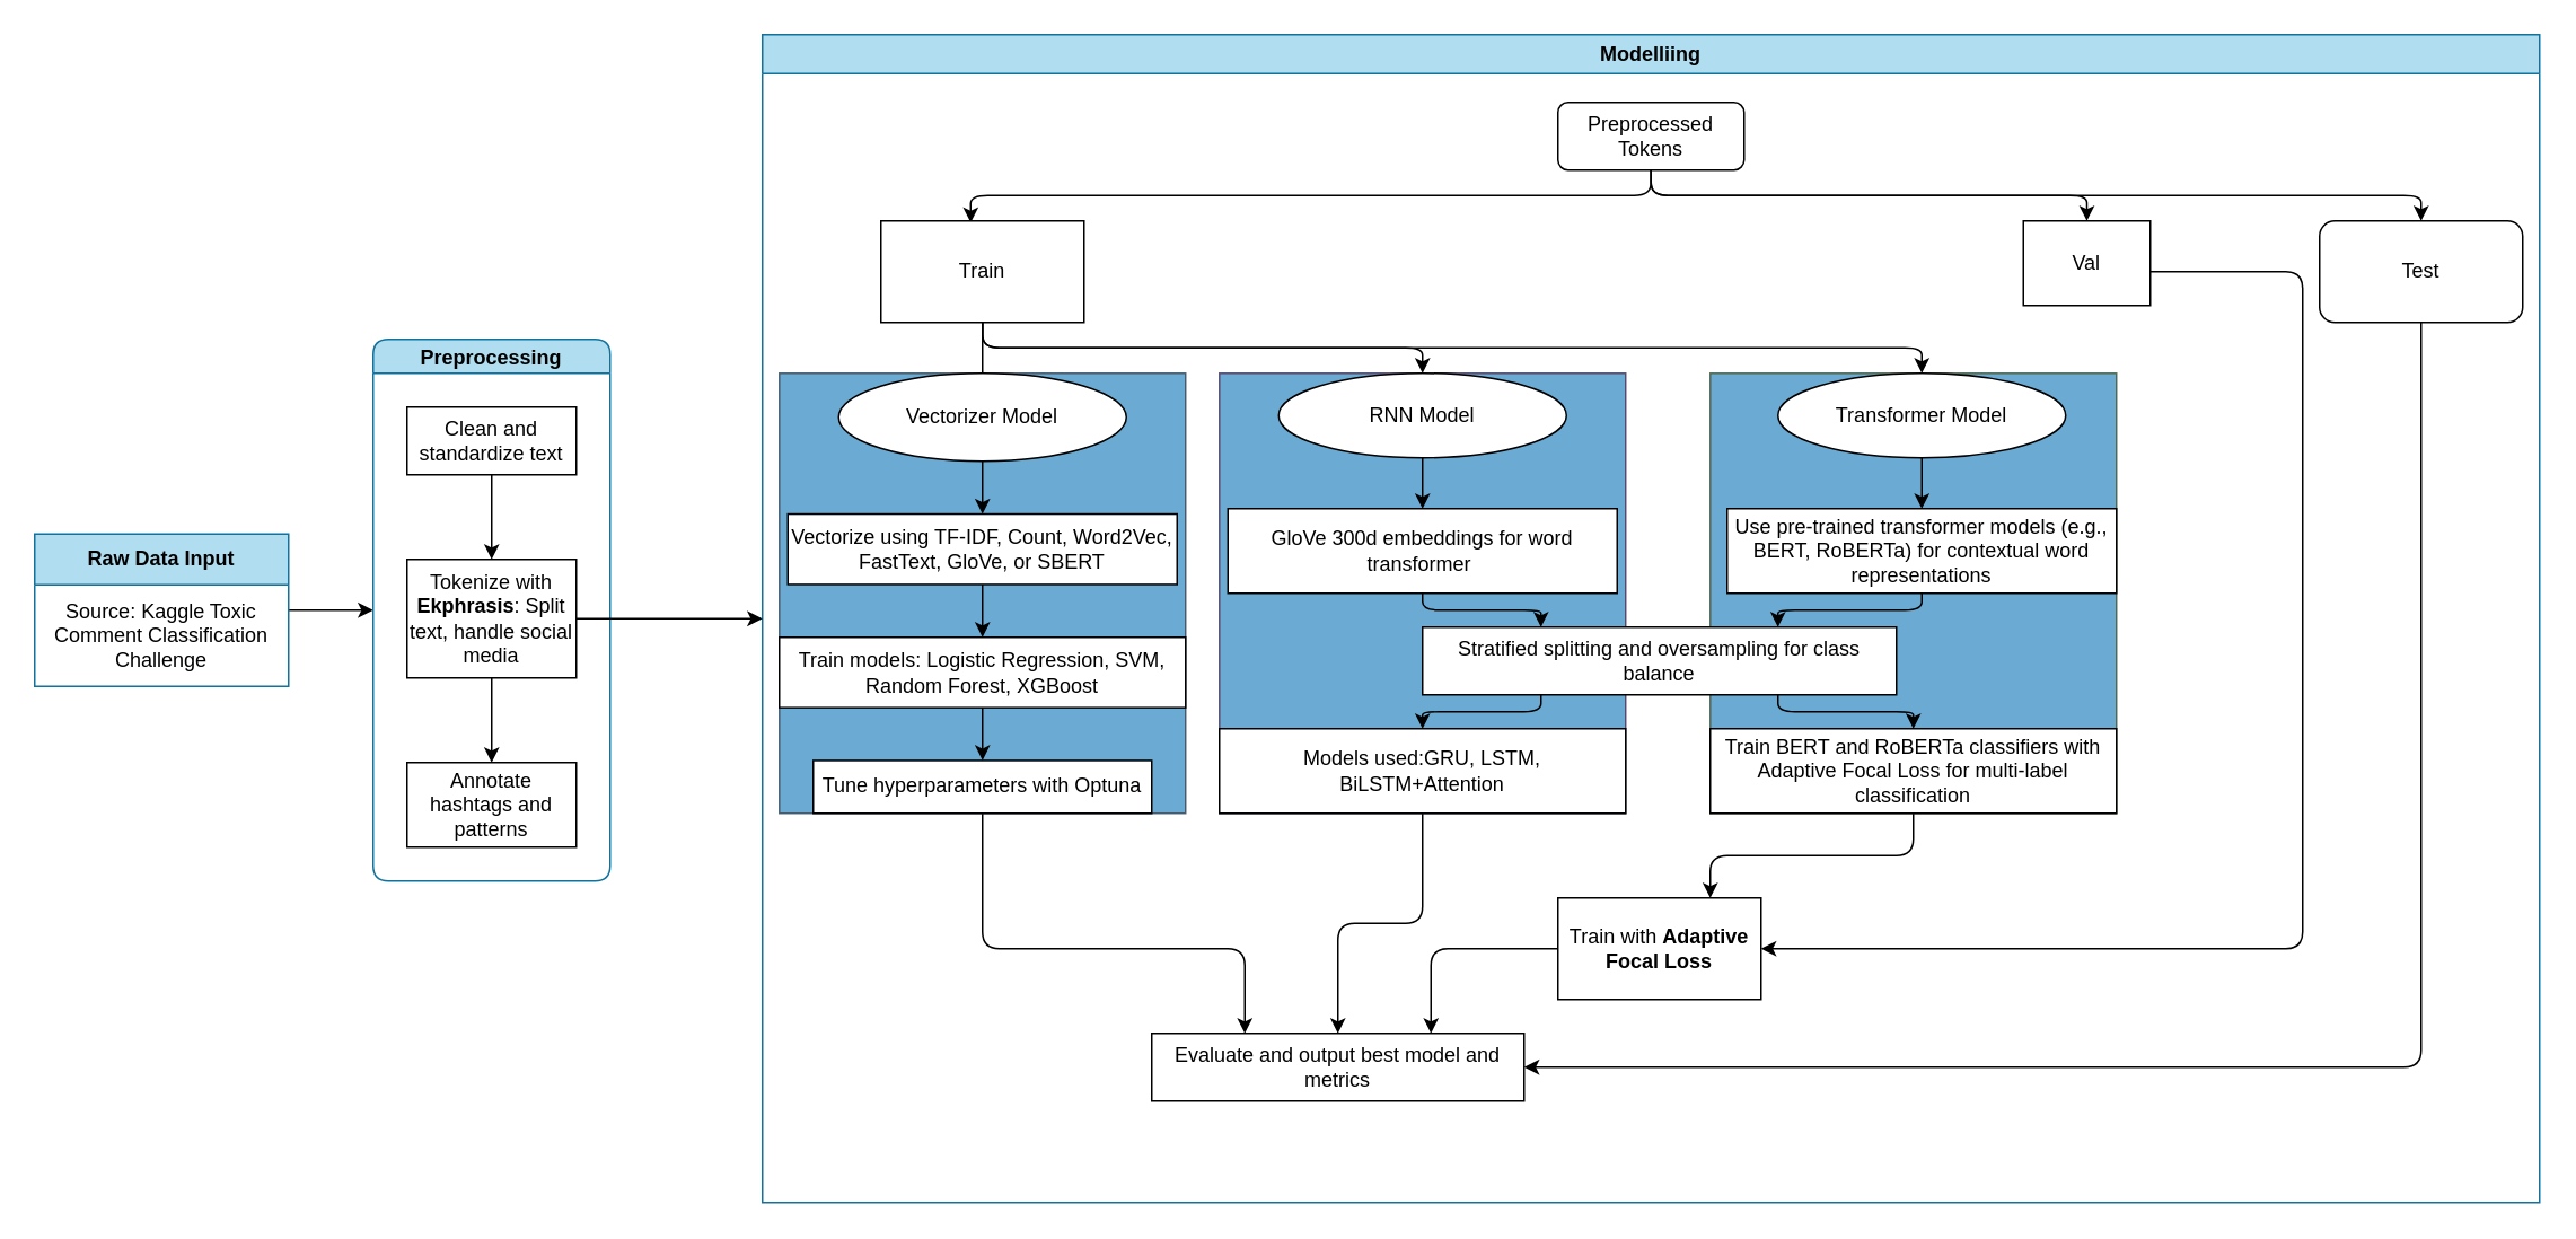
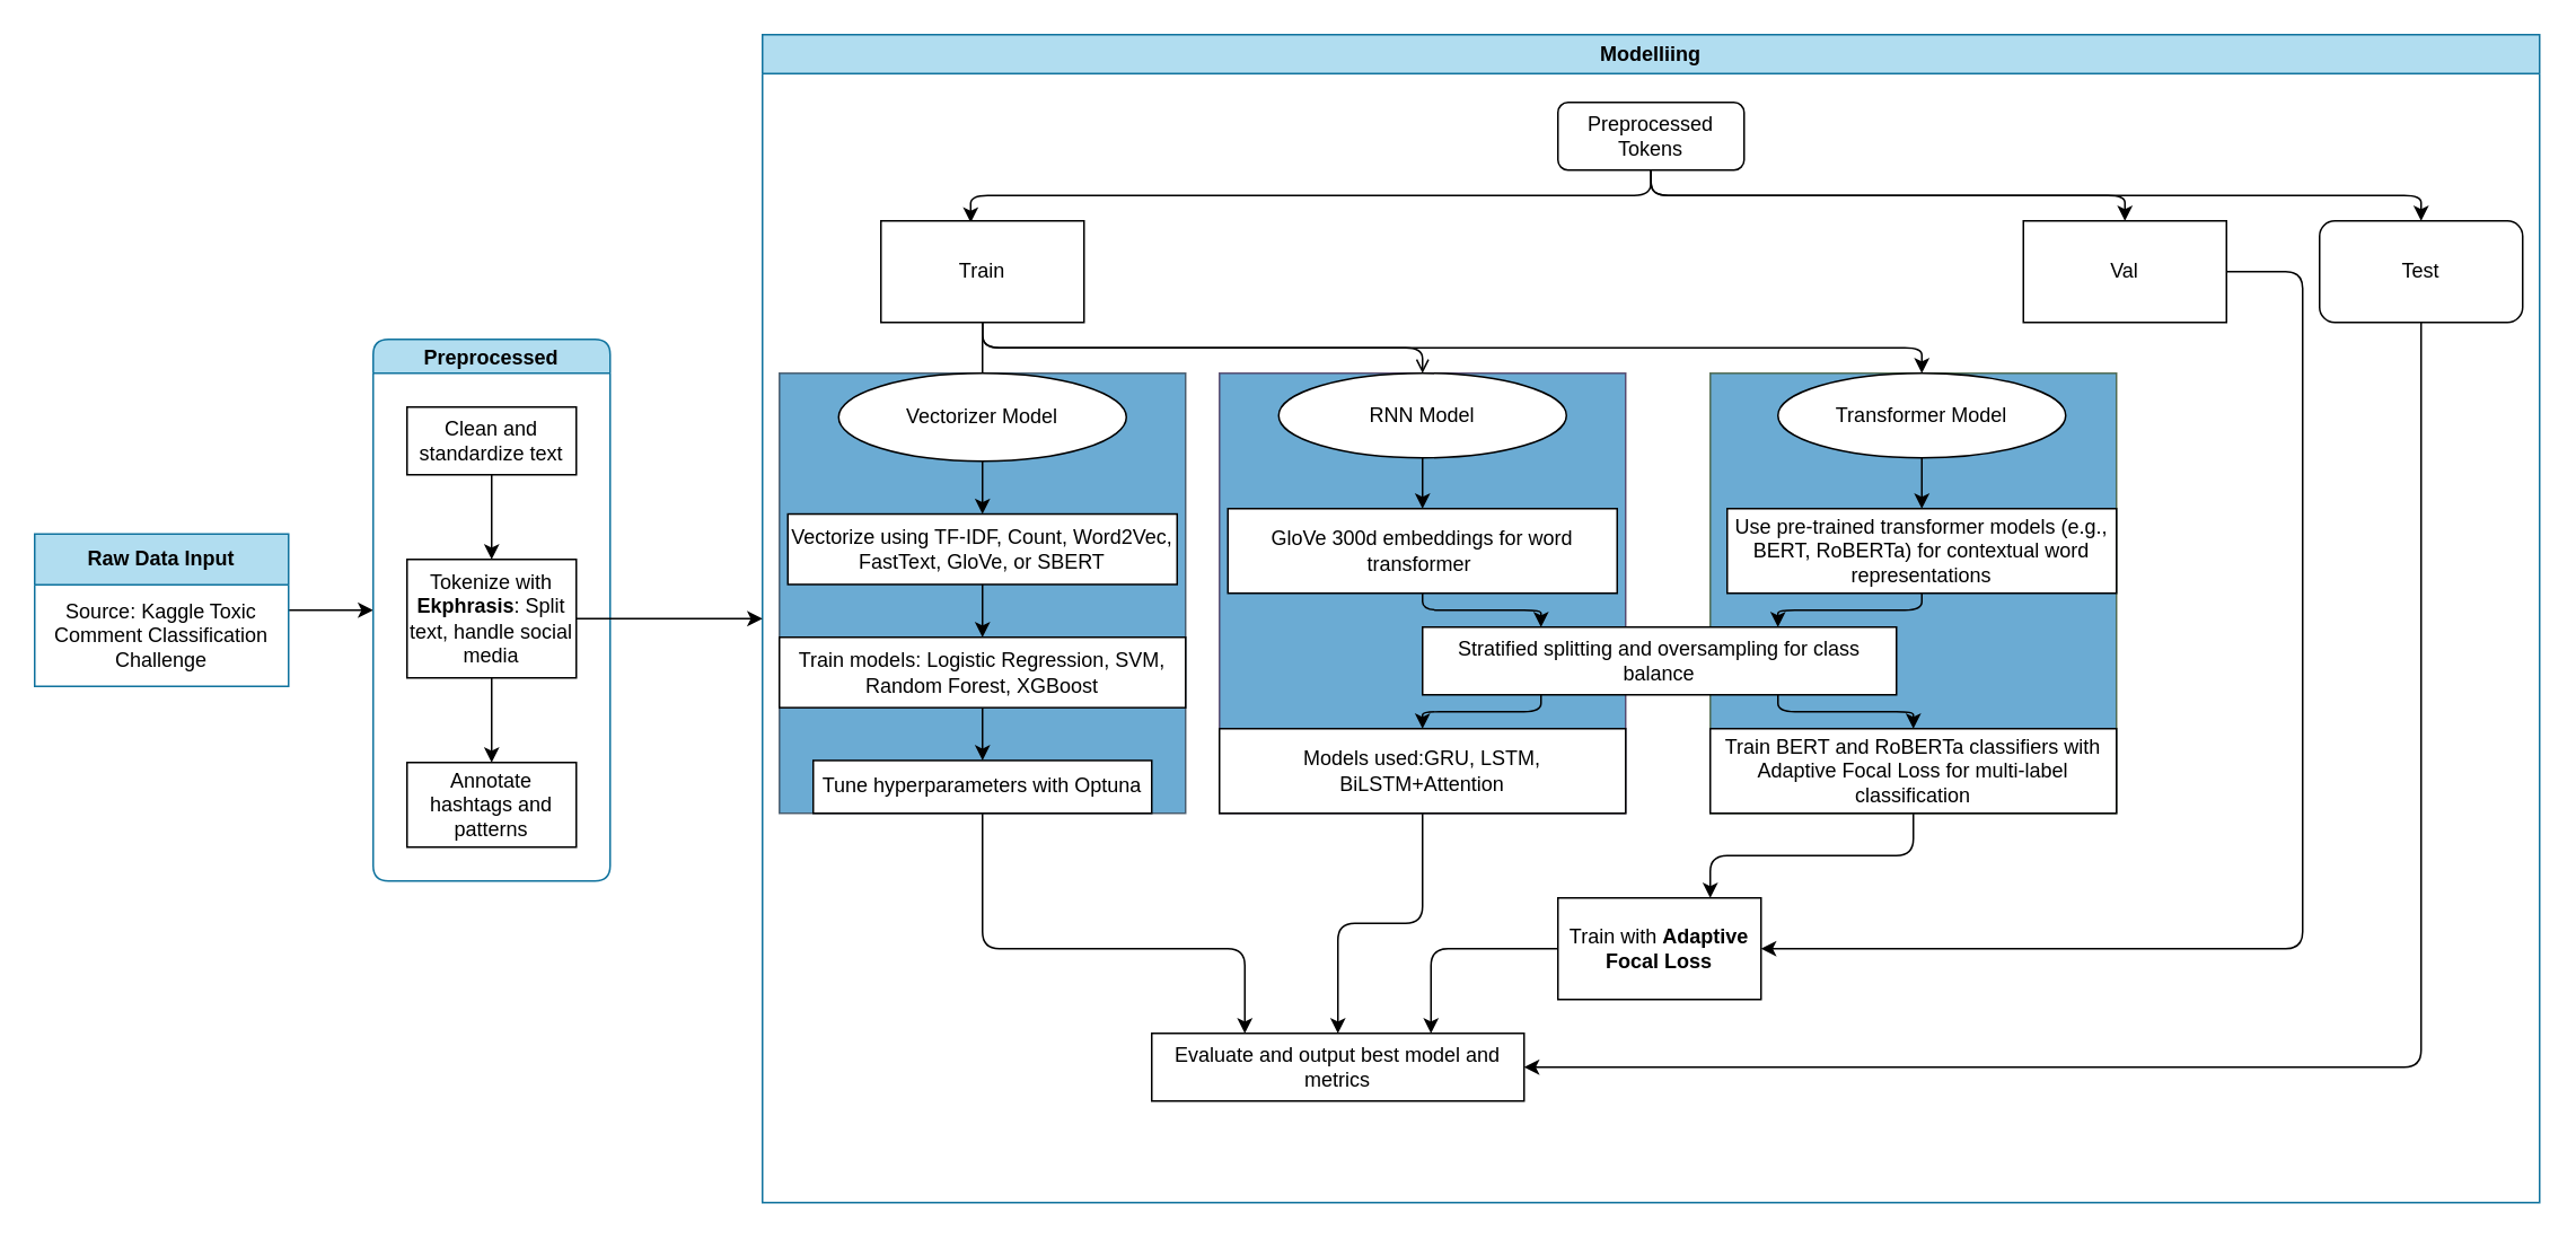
  <mxCell id="0" />
  <mxCell id="1" parent="0" />
  <mxCell id="2" value="" style="edgeStyle=none;html=1;" edge="1" parent="1" source="3" target="5"><mxGeometry relative="1" as="geometry"><mxPoint x="260" y="365" as="targetPoint" /></mxGeometry></mxCell>
  <mxCell id="3" value="&lt;b&gt;Raw Data Input&lt;/b&gt;" style="swimlane;fontStyle=0;childLayout=stackLayout;horizontal=1;startSize=30;horizontalStack=0;resizeParent=1;resizeParentMax=0;resizeLast=0;collapsible=1;marginBottom=0;whiteSpace=wrap;html=1;fillColor=#b1ddf0;strokeColor=#10739e;" vertex="1" parent="1"><mxGeometry x="20" y="315" width="150" height="90" as="geometry" /></mxCell>
  <mxCell id="4" value="Source: Kaggle Toxic Comment Classification Challenge" style="text;strokeColor=none;fillColor=none;align=center;verticalAlign=middle;spacingLeft=4;spacingRight=4;overflow=hidden;points=[[0,0.5],[1,0.5]];portConstraint=eastwest;rotatable=0;whiteSpace=wrap;html=1;fontSize=12;spacingTop=2;spacingBottom=2;" vertex="1" parent="3"><mxGeometry y="30" width="150" height="60" as="geometry" /></mxCell>
- <mxCell id="5" value="Preprocessing" style="swimlane;startSize=20;horizontal=1;childLayout=treeLayout;horizontalTree=0;sortEdges=1;resizable=1;containerType=tree;fontSize=12;rounded=1;shadow=0;autosize=0;resizeHeight=1;fillColor=#b1ddf0;strokeColor=#10739e;" vertex="1" parent="1"><mxGeometry x="220" y="200" width="140" height="320" as="geometry" /></mxCell>
+ <mxCell id="5" value="Preprocessed" style="swimlane;startSize=20;horizontal=1;childLayout=treeLayout;horizontalTree=0;sortEdges=1;resizable=1;containerType=tree;fontSize=12;rounded=1;shadow=0;autosize=0;resizeHeight=1;fillColor=#b1ddf0;strokeColor=#10739e;" vertex="1" parent="1"><mxGeometry x="220" y="200" width="140" height="320" as="geometry" /></mxCell>
  <mxCell id="6" value="Clean and standardize text" style="whiteSpace=wrap;html=1;imageWidth=2;imageHeight=20;" vertex="1" parent="5"><mxGeometry x="20" y="40" width="100" height="40" as="geometry" /></mxCell>
  <mxCell id="7" value="Tokenize with &lt;b&gt;Ekphrasis&lt;/b&gt;: Split text, handle social media" style="whiteSpace=wrap;html=1;" vertex="1" parent="5"><mxGeometry x="20" y="130" width="100" height="70" as="geometry" /></mxCell>
  <mxCell id="8" value="" style="edgeStyle=elbowEdgeStyle;elbow=vertical;html=1;rounded=1;curved=0;sourcePerimeterSpacing=0;targetPerimeterSpacing=0;startSize=6;endSize=6;" edge="1" parent="5" source="6" target="7"><mxGeometry relative="1" as="geometry" /></mxCell>
  <mxCell id="9" value="" style="edgeStyle=elbowEdgeStyle;elbow=vertical;html=1;rounded=1;curved=0;sourcePerimeterSpacing=0;targetPerimeterSpacing=0;startSize=6;endSize=6;" edge="1" target="10" source="7" parent="5"><mxGeometry relative="1" as="geometry"><mxPoint x="470" y="305" as="sourcePoint" /></mxGeometry></mxCell>
  <mxCell id="10" value="Annotate hashtags and patterns" style="whiteSpace=wrap;html=1;" vertex="1" parent="5"><mxGeometry x="20" y="250" width="100" height="50" as="geometry" /></mxCell>
  <mxCell id="11" value="Modelliing" style="swimlane;whiteSpace=wrap;html=1;fontStyle=1;fillStyle=auto;fillColor=#b1ddf0;strokeColor=#10739e;" vertex="1" parent="1"><mxGeometry x="450" y="20" width="1050" height="690" as="geometry" /></mxCell>
  <mxCell id="12" value="" style="edgeStyle=orthogonalEdgeStyle;html=1;exitX=0.5;exitY=1;exitDx=0;exitDy=0;entryX=0.442;entryY=0.017;entryDx=0;entryDy=0;entryPerimeter=0;" edge="1" parent="11" source="14" target="16"><mxGeometry relative="1" as="geometry" /></mxCell>
  <mxCell id="13" value="" style="edgeStyle=orthogonalEdgeStyle;html=1;exitX=0.5;exitY=1;exitDx=0;exitDy=0;" edge="1" parent="11" source="14" target="17"><mxGeometry relative="1" as="geometry" /></mxCell>
  <mxCell id="14" value="Preprocessed Tokens" style="whiteSpace=wrap;html=1;rounded=1;" vertex="1" parent="11"><mxGeometry x="470" y="40" width="110" height="40" as="geometry" /></mxCell>
  <mxCell id="15" style="edgeStyle=orthogonalEdgeStyle;html=1;entryX=0.5;entryY=0;entryDx=0;entryDy=0;exitX=0.5;exitY=1;exitDx=0;exitDy=0;" edge="1" parent="11" source="16" target="52"><mxGeometry relative="1" as="geometry" /></mxCell>
  <mxCell id="16" value="Train" style="whiteSpace=wrap;html=1;rounded=0;" vertex="1" parent="11"><mxGeometry x="70" y="110" width="120" height="60" as="geometry" /></mxCell>
- <mxCell id="17" value="Val" style="whiteSpace=wrap;html=1;rounded=0;" vertex="1" parent="11"><mxGeometry x="745" y="110" width="75" height="50" as="geometry" /></mxCell>
+ <mxCell id="17" value="Val" style="whiteSpace=wrap;html=1;rounded=0;" vertex="1" parent="11"><mxGeometry x="745" y="110" width="120" height="60" as="geometry" /></mxCell>
  <mxCell id="18" value="Evaluate and output best model and metrics" style="whiteSpace=wrap;html=1;rounded=0;" vertex="1" parent="11"><mxGeometry x="230" y="590" width="220" height="40" as="geometry" /></mxCell>
  <mxCell id="19" value="" style="edgeStyle=orthogonalEdgeStyle;html=1;entryX=0.25;entryY=0;entryDx=0;entryDy=0;" edge="1" parent="11" source="35" target="18"><mxGeometry relative="1" as="geometry"><mxPoint x="266.296" y="550" as="targetPoint" /><Array as="points"><mxPoint x="130" y="540" /><mxPoint x="285" y="540" /></Array></mxGeometry></mxCell>
- <mxCell id="20" style="edgeStyle=orthogonalEdgeStyle;html=1;entryX=0.5;entryY=0;entryDx=0;entryDy=0;exitX=0.5;exitY=1;exitDx=0;exitDy=0;" edge="1" parent="11" source="16" target="44"><mxGeometry relative="1" as="geometry" /></mxCell>
+ <mxCell id="20" style="edgeStyle=orthogonalEdgeStyle;html=1;entryX=0.5;entryY=0;entryDx=0;entryDy=0;exitX=0.5;exitY=1;exitDx=0;exitDy=0;endArrow=open;" edge="1" parent="11" source="16" target="44"><mxGeometry relative="1" as="geometry" /></mxCell>
  <mxCell id="21" style="edgeStyle=orthogonalEdgeStyle;html=1;entryX=0.75;entryY=0;entryDx=0;entryDy=0;" edge="1" parent="11" source="51" target="28"><mxGeometry relative="1" as="geometry" /></mxCell>
  <mxCell id="22" value="Test" style="whiteSpace=wrap;html=1;rounded=1;" vertex="1" parent="11"><mxGeometry x="920" y="110" width="120" height="60" as="geometry" /></mxCell>
  <mxCell id="23" style="edgeStyle=orthogonalEdgeStyle;html=1;entryX=0.5;entryY=0;entryDx=0;entryDy=0;exitX=0.5;exitY=1;exitDx=0;exitDy=0;" edge="1" parent="11" source="14" target="22"><mxGeometry relative="1" as="geometry" /></mxCell>
  <mxCell id="24" style="edgeStyle=orthogonalEdgeStyle;html=1;entryX=1;entryY=0.5;entryDx=0;entryDy=0;" edge="1" parent="11" source="22" target="18"><mxGeometry relative="1" as="geometry"><Array as="points"><mxPoint x="980" y="610" /></Array></mxGeometry></mxCell>
  <mxCell id="25" value="" style="edgeStyle=orthogonalEdgeStyle;html=1;entryX=1;entryY=0.5;entryDx=0;entryDy=0;" edge="1" parent="11" source="17" target="28"><mxGeometry relative="1" as="geometry"><mxPoint x="1295" y="330" as="sourcePoint" /><mxPoint x="780" y="615" as="targetPoint" /><Array as="points"><mxPoint x="910" y="140" /><mxPoint x="910" y="540" /></Array></mxGeometry></mxCell>
  <mxCell id="26" value="" style="edgeStyle=orthogonalEdgeStyle;html=1;" edge="1" parent="11" source="45" target="18"><mxGeometry relative="1" as="geometry" /></mxCell>
  <mxCell id="27" style="edgeStyle=orthogonalEdgeStyle;html=1;entryX=0.75;entryY=0;entryDx=0;entryDy=0;" edge="1" parent="11" source="28" target="18"><mxGeometry relative="1" as="geometry" /></mxCell>
  <mxCell id="28" value="&lt;span style=&quot;color: rgb(0, 0, 0);&quot;&gt;Train with&amp;nbsp;&lt;/span&gt;&lt;b&gt;Adaptive Focal Loss&lt;/b&gt;" style="whiteSpace=wrap;html=1;rounded=0;" vertex="1" parent="11"><mxGeometry x="470" y="510" width="120" height="60" as="geometry" /></mxCell>
  <mxCell id="29" value="" style="group;fillColor=#4696C8;fontColor=#ffffff;strokeColor=#314354;opacity=80;" vertex="1" connectable="0" parent="11"><mxGeometry x="10" y="200" width="240" height="260" as="geometry" /></mxCell>
  <mxCell id="30" value="" style="edgeStyle=orthogonalEdgeStyle;html=1;endArrow=none;" edge="1" parent="29" source="16" target="36"><mxGeometry relative="1" as="geometry" /></mxCell>
  <mxCell id="31" value="Train models: Logistic Regression, SVM, Random Forest, XGBoost" style="whiteSpace=wrap;html=1;rounded=0;" vertex="1" parent="29"><mxGeometry y="156" width="240" height="41.6" as="geometry" /></mxCell>
  <mxCell id="32" value="" style="group;perimeterSpacing=0;" vertex="1" connectable="0" parent="29"><mxGeometry x="5" width="230" height="260" as="geometry" /></mxCell>
  <mxCell id="33" value="" style="edgeStyle=none;html=1;exitX=0.5;exitY=1;exitDx=0;exitDy=0;" edge="1" parent="32" source="36" target="34"><mxGeometry relative="1" as="geometry"><mxPoint x="106.5" y="62.4" as="sourcePoint" /></mxGeometry></mxCell>
  <mxCell id="34" value="Vectorize using TF-IDF, Count, Word2Vec, FastText, GloVe, or SBERT" style="whiteSpace=wrap;html=1;rounded=0;" vertex="1" parent="32"><mxGeometry y="83.2" width="230" height="41.6" as="geometry" /></mxCell>
  <mxCell id="35" value="Tune hyperparameters with Optuna" style="whiteSpace=wrap;html=1;rounded=0;" vertex="1" parent="32"><mxGeometry x="15" y="228.8" width="200" height="31.2" as="geometry" /></mxCell>
  <mxCell id="36" value="Vectorizer Model" style="ellipse;whiteSpace=wrap;html=1;rounded=0;" vertex="1" parent="32"><mxGeometry x="30" width="170" height="52" as="geometry" /></mxCell>
  <mxCell id="37" value="" style="edgeStyle=none;html=1;" edge="1" parent="29" source="34" target="31"><mxGeometry relative="1" as="geometry" /></mxCell>
  <mxCell id="38" value="" style="edgeStyle=none;html=1;" edge="1" parent="29" source="31" target="35"><mxGeometry relative="1" as="geometry" /></mxCell>
  <mxCell id="39" value="" style="group;fillColor=#4696C8;fontColor=#ffffff;strokeColor=#432D57;opacity=80;" vertex="1" connectable="0" parent="11"><mxGeometry x="270" y="200" width="240" height="260" as="geometry" /></mxCell>
  <mxCell id="40" value="" style="edgeStyle=none;html=1;exitX=0.5;exitY=1;exitDx=0;exitDy=0;" edge="1" parent="39" source="44" target="42"><mxGeometry relative="1" as="geometry"><mxPoint x="111.5" y="60" as="sourcePoint" /></mxGeometry></mxCell>
  <mxCell id="41" value="" style="edgeStyle=orthogonalEdgeStyle;html=1;entryX=0.25;entryY=0;entryDx=0;entryDy=0;" edge="1" parent="39" source="42" target="53"><mxGeometry relative="1" as="geometry" /></mxCell>
  <mxCell id="42" value="GloVe 300d embeddings for word transformer&amp;nbsp;" style="whiteSpace=wrap;html=1;rounded=0;" vertex="1" parent="39"><mxGeometry x="5" y="80" width="230" height="50" as="geometry" /></mxCell>
  <mxCell id="43" value="" style="edgeStyle=orthogonalEdgeStyle;html=1;exitX=0.25;exitY=1;exitDx=0;exitDy=0;" edge="1" parent="39" source="53" target="45"><mxGeometry relative="1" as="geometry" /></mxCell>
  <mxCell id="44" value="RNN Model" style="ellipse;whiteSpace=wrap;html=1;rounded=0;" vertex="1" parent="39"><mxGeometry x="35" width="170" height="50" as="geometry" /></mxCell>
  <mxCell id="45" value="&lt;span style=&quot;color: rgb(0, 0, 0);&quot;&gt;Models used:GRU, LSTM, BiLSTM+Attention&lt;/span&gt;" style="whiteSpace=wrap;html=1;rounded=0;" vertex="1" parent="39"><mxGeometry y="210" width="240" height="50" as="geometry" /></mxCell>
  <mxCell id="46" value="" style="group;fillColor=#4696C8;fontColor=#ffffff;strokeColor=#3A5431;opacity=80;" vertex="1" connectable="0" parent="11"><mxGeometry x="560" y="200" width="240" height="260" as="geometry" /></mxCell>
  <mxCell id="47" value="" style="edgeStyle=none;html=1;exitX=0.5;exitY=1;exitDx=0;exitDy=0;" edge="1" parent="46" source="52" target="49"><mxGeometry relative="1" as="geometry"><mxPoint x="116.5" y="60" as="sourcePoint" /></mxGeometry></mxCell>
  <mxCell id="48" value="" style="edgeStyle=orthogonalEdgeStyle;html=1;entryX=0.75;entryY=0;entryDx=0;entryDy=0;" edge="1" parent="46" source="49" target="53"><mxGeometry relative="1" as="geometry"><mxPoint x="125" y="150" as="targetPoint" /></mxGeometry></mxCell>
  <mxCell id="49" value="Use pre-trained transformer models (e.g., BERT, RoBERTa) for contextual word representations" style="whiteSpace=wrap;html=1;rounded=0;" vertex="1" parent="46"><mxGeometry x="10" y="80" width="230" height="50" as="geometry" /></mxCell>
  <mxCell id="50" value="" style="edgeStyle=orthogonalEdgeStyle;html=1;exitX=0.75;exitY=1;exitDx=0;exitDy=0;" edge="1" parent="46" source="53" target="51"><mxGeometry relative="1" as="geometry"><mxPoint x="125" y="190" as="sourcePoint" /></mxGeometry></mxCell>
  <mxCell id="51" value="&lt;span style=&quot;color: rgb(0, 0, 0);&quot;&gt;Train BERT and RoBERTa classifiers with Adaptive Focal Loss for multi-label classification&lt;/span&gt;" style="whiteSpace=wrap;html=1;rounded=0;" vertex="1" parent="46"><mxGeometry y="210" width="240" height="50" as="geometry" /></mxCell>
  <mxCell id="52" value="Transformer Model" style="ellipse;whiteSpace=wrap;html=1;rounded=0;" vertex="1" parent="46"><mxGeometry x="40" width="170" height="50" as="geometry" /></mxCell>
  <mxCell id="53" value="Stratified splitting and oversampling for class balance" style="whiteSpace=wrap;html=1;rounded=0;" vertex="1" parent="11"><mxGeometry x="390" y="350" width="280" height="40" as="geometry" /></mxCell>
  <mxCell id="54" style="edgeStyle=none;html=1;entryX=0;entryY=0.5;entryDx=0;entryDy=0;" edge="1" parent="1" source="7" target="11"><mxGeometry relative="1" as="geometry" /></mxCell>
